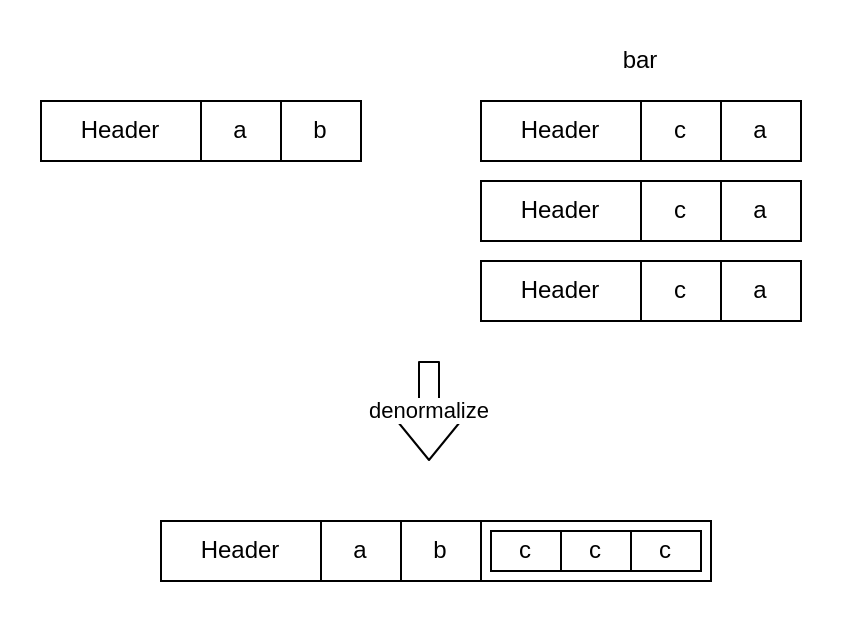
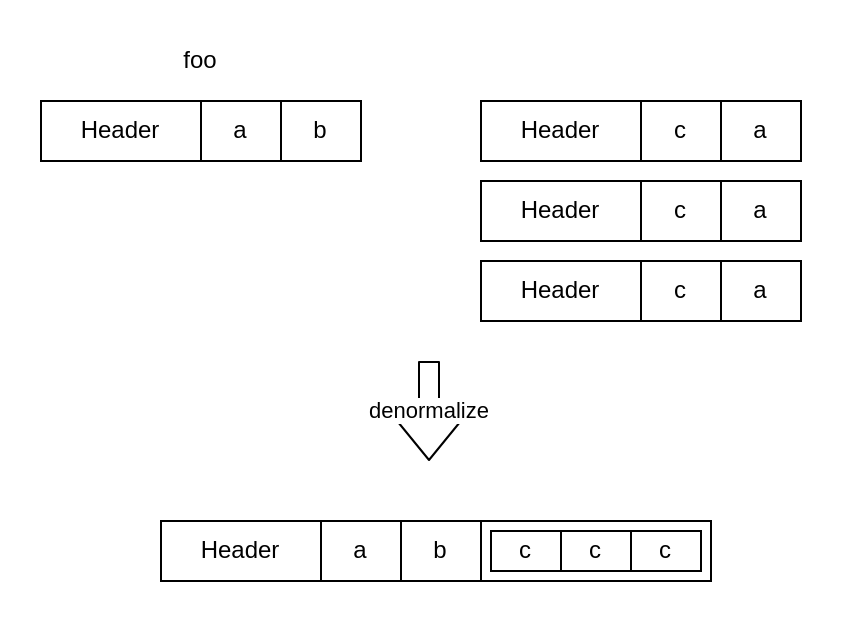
  <mxCell id="0" />
  <mxCell id="1" parent="0" />
  <mxCell id="2" value="Header" style="rounded=0;whiteSpace=wrap;html=1;" vertex="1" parent="1"><mxGeometry x="20" y="50" width="80" height="30" as="geometry" /></mxCell>
  <mxCell id="3" value="a" style="rounded=0;whiteSpace=wrap;html=1;" vertex="1" parent="1"><mxGeometry x="100" y="50" width="40" height="30" as="geometry" /></mxCell>
  <mxCell id="4" value="b" style="rounded=0;whiteSpace=wrap;html=1;" vertex="1" parent="1"><mxGeometry x="140" y="50" width="40" height="30" as="geometry" /></mxCell>
  <mxCell id="5" value="Header" style="rounded=0;whiteSpace=wrap;html=1;" vertex="1" parent="1"><mxGeometry x="240" y="90" width="80" height="30" as="geometry" /></mxCell>
  <mxCell id="6" value="c" style="rounded=0;whiteSpace=wrap;html=1;" vertex="1" parent="1"><mxGeometry x="320" y="90" width="40" height="30" as="geometry" /></mxCell>
  <mxCell id="7" value="a" style="rounded=0;whiteSpace=wrap;html=1;" vertex="1" parent="1"><mxGeometry x="360" y="90" width="40" height="30" as="geometry" /></mxCell>
  <mxCell id="8" value="" style="rounded=0;whiteSpace=wrap;html=1;" vertex="1" parent="1"><mxGeometry x="80" y="260" width="275" height="30" as="geometry" /></mxCell>
  <mxCell id="9" value="Header" style="rounded=0;whiteSpace=wrap;html=1;" vertex="1" parent="1"><mxGeometry x="80" y="260" width="80" height="30" as="geometry" /></mxCell>
  <mxCell id="10" value="a" style="rounded=0;whiteSpace=wrap;html=1;" vertex="1" parent="1"><mxGeometry x="160" y="260" width="40" height="30" as="geometry" /></mxCell>
  <mxCell id="11" value="b" style="rounded=0;whiteSpace=wrap;html=1;" vertex="1" parent="1"><mxGeometry x="200" y="260" width="40" height="30" as="geometry" /></mxCell>
  <mxCell id="12" value="c" style="rounded=0;whiteSpace=wrap;html=1;" vertex="1" parent="1"><mxGeometry x="245" y="265" width="35" height="20" as="geometry" /></mxCell>
  <mxCell id="13" value="Header" style="rounded=0;whiteSpace=wrap;html=1;" vertex="1" parent="1"><mxGeometry x="240" y="50" width="80" height="30" as="geometry" /></mxCell>
  <mxCell id="14" value="c" style="rounded=0;whiteSpace=wrap;html=1;" vertex="1" parent="1"><mxGeometry x="320" y="50" width="40" height="30" as="geometry" /></mxCell>
  <mxCell id="15" value="a" style="rounded=0;whiteSpace=wrap;html=1;" vertex="1" parent="1"><mxGeometry x="360" y="50" width="40" height="30" as="geometry" /></mxCell>
  <mxCell id="16" value="Header" style="rounded=0;whiteSpace=wrap;html=1;" vertex="1" parent="1"><mxGeometry x="240" y="130" width="80" height="30" as="geometry" /></mxCell>
  <mxCell id="17" value="c" style="rounded=0;whiteSpace=wrap;html=1;" vertex="1" parent="1"><mxGeometry x="320" y="130" width="40" height="30" as="geometry" /></mxCell>
  <mxCell id="18" value="a" style="rounded=0;whiteSpace=wrap;html=1;" vertex="1" parent="1"><mxGeometry x="360" y="130" width="40" height="30" as="geometry" /></mxCell>
- <mxCell id="20" value="bar" style="text;html=1;strokeColor=none;fillColor=none;align=center;verticalAlign=middle;whiteSpace=wrap;rounded=0;" vertex="1" parent="1"><mxGeometry x="300" y="20" width="40" height="20" as="geometry" /></mxCell>
+ <mxCell id="19" value="foo" style="text;html=1;strokeColor=none;fillColor=none;align=center;verticalAlign=middle;whiteSpace=wrap;rounded=0;" vertex="1" parent="1"><mxGeometry x="80" y="20" width="40" height="20" as="geometry" /></mxCell>
  <mxCell id="21" value="denormalize" style="shape=flexArrow;endArrow=classic;html=1;" edge="1" parent="1"><mxGeometry width="50" height="50" relative="1" as="geometry"><mxPoint x="214" y="180" as="sourcePoint" /><mxPoint x="214" y="230" as="targetPoint" /></mxGeometry></mxCell>
  <mxCell id="22" value="c" style="rounded=0;whiteSpace=wrap;html=1;" vertex="1" parent="1"><mxGeometry x="280" y="265" width="35" height="20" as="geometry" /></mxCell>
  <mxCell id="23" value="c" style="rounded=0;whiteSpace=wrap;html=1;" vertex="1" parent="1"><mxGeometry x="315" y="265" width="35" height="20" as="geometry" /></mxCell>
